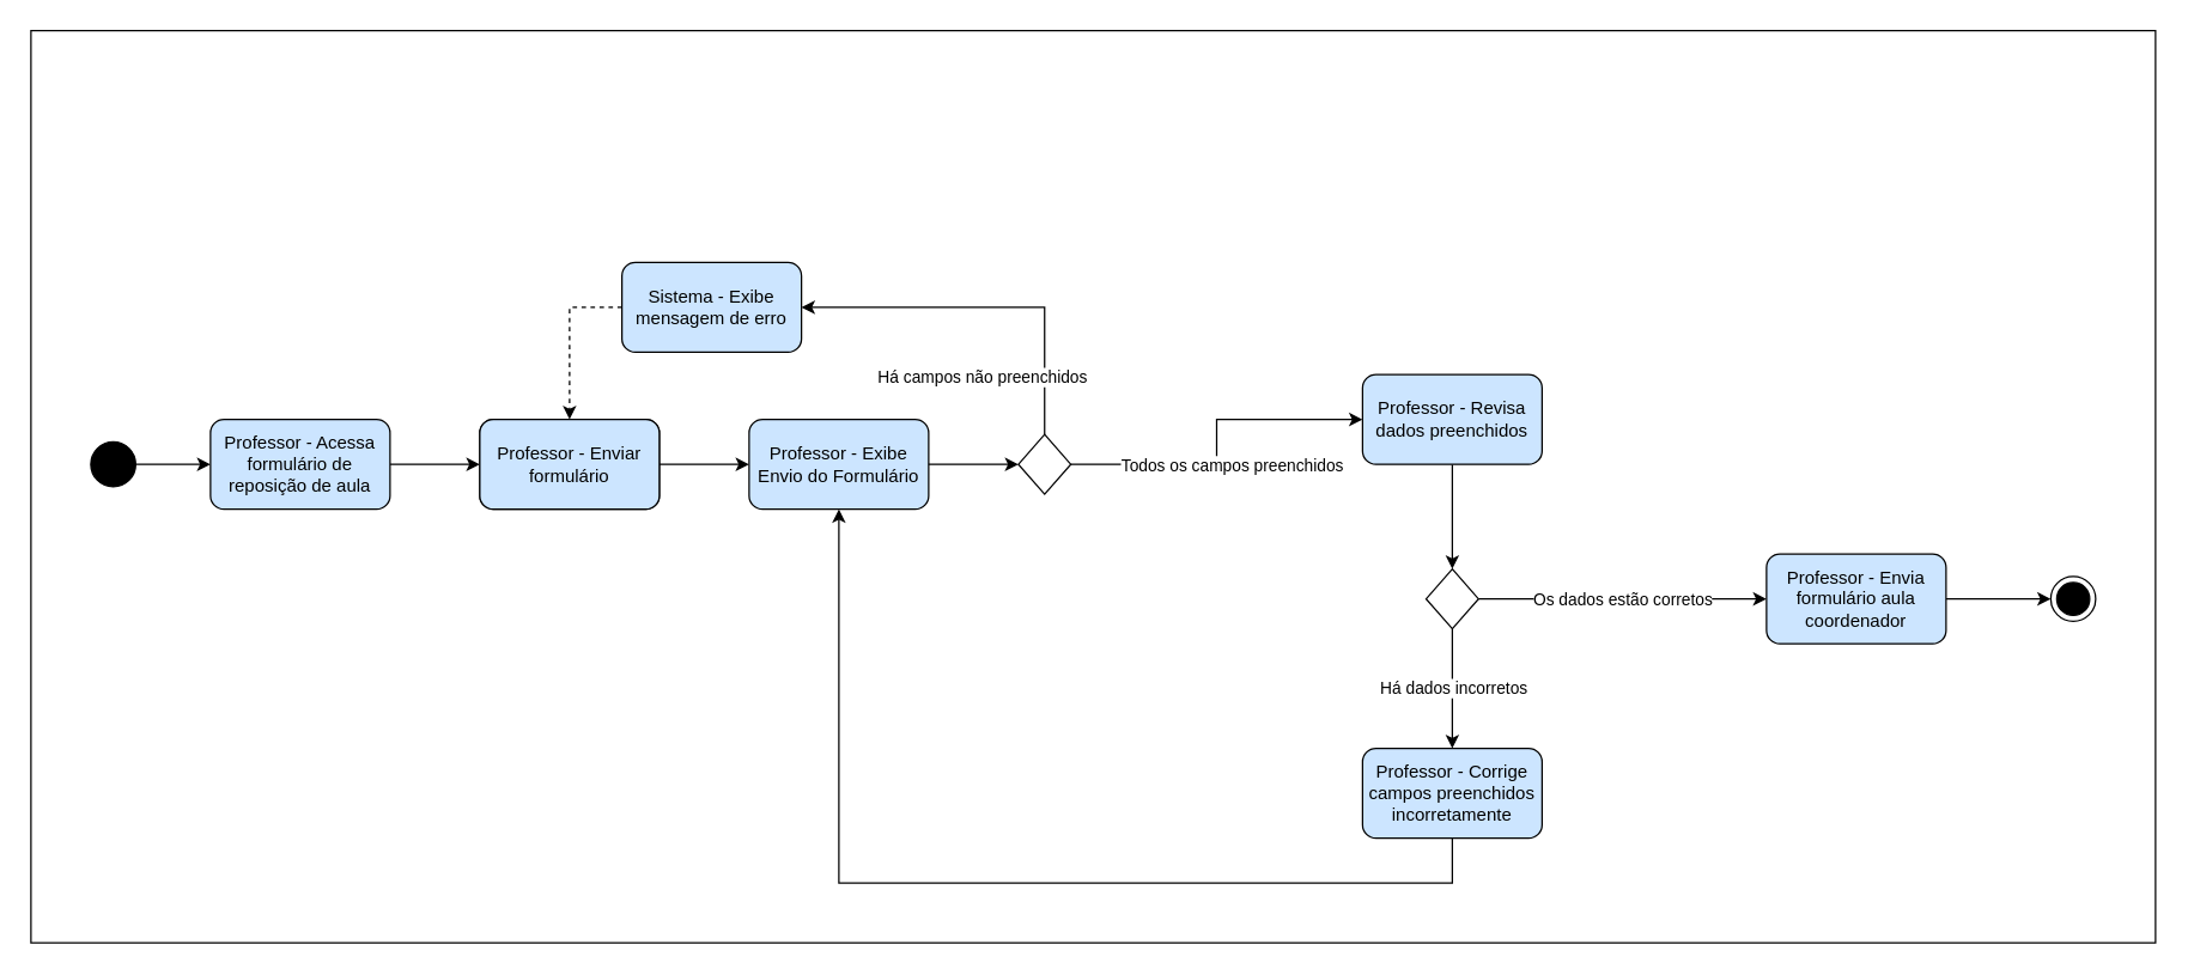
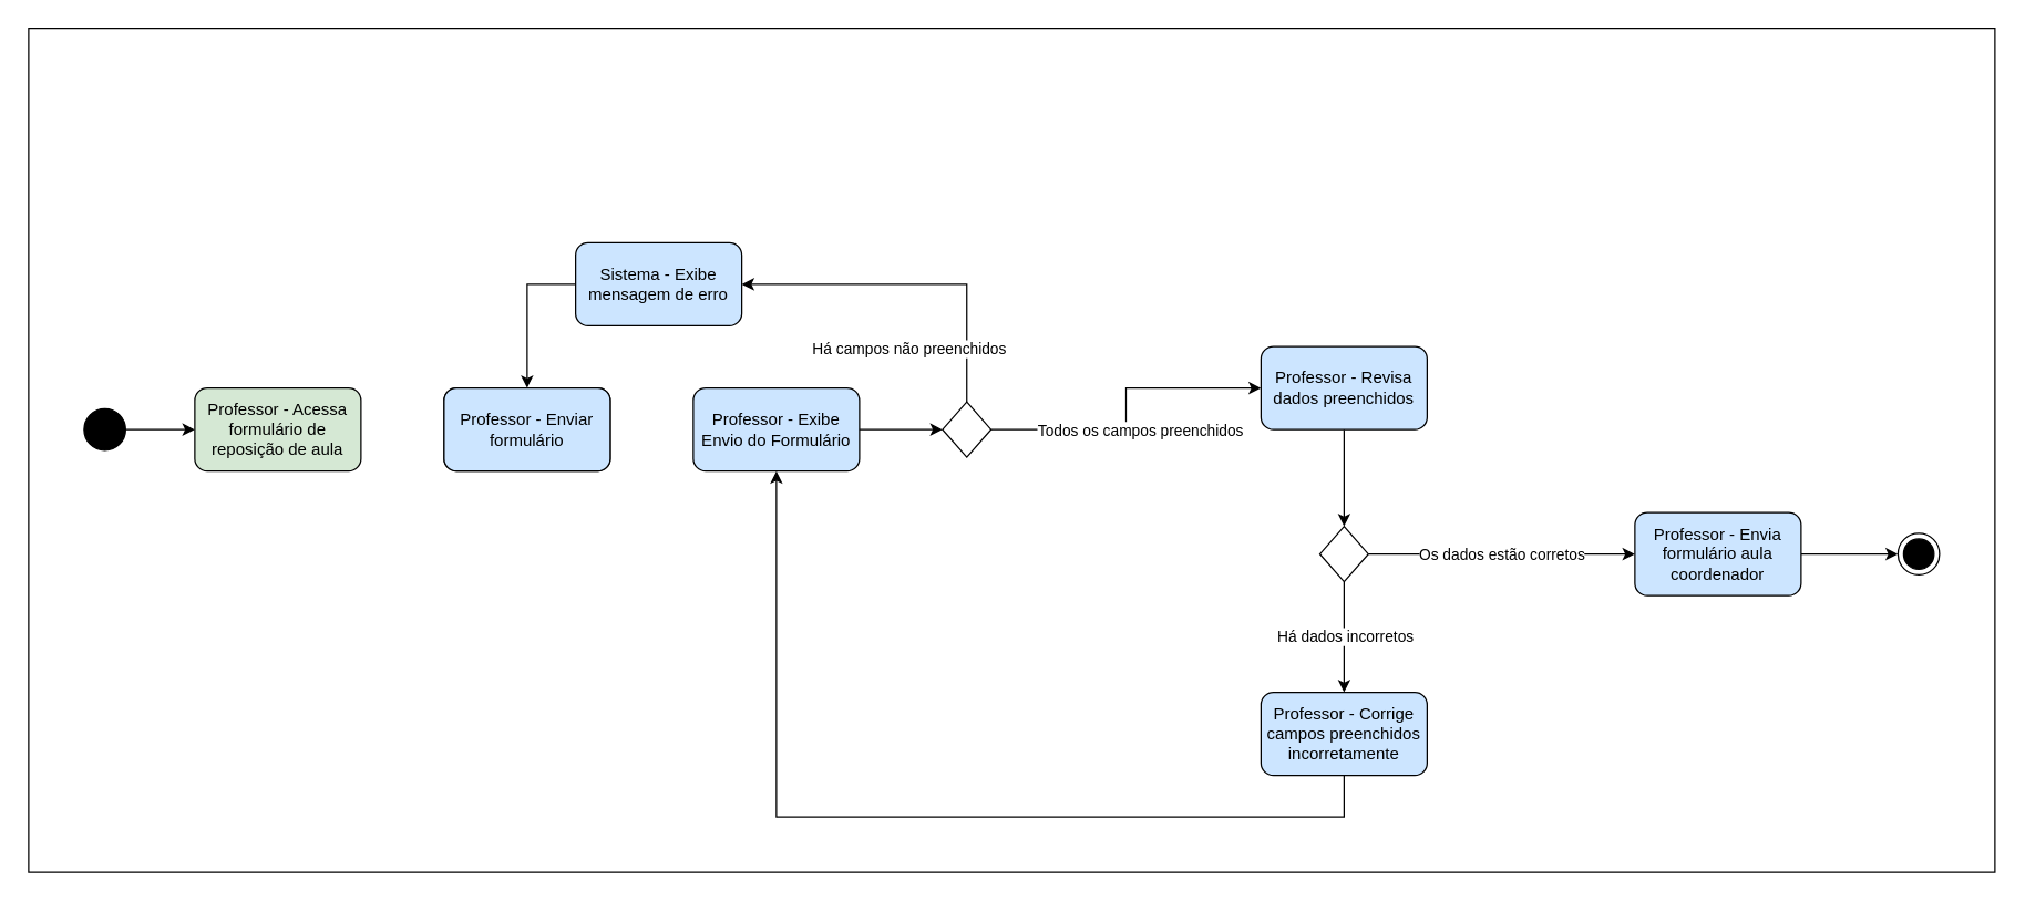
  <mxCell id="0" />
  <mxCell id="1" parent="0" />
  <mxCell id="2" value="" style="rounded=0;whiteSpace=wrap;html=1;fillColor=none;" parent="1" vertex="1"><mxGeometry x="20" y="20" width="1420" height="610" as="geometry" /></mxCell>
  <mxCell id="3" value="" style="ellipse;html=1;shape=endState;fillColor=#000000;strokeColor=#000000;" parent="1" vertex="1"><mxGeometry x="1370" y="385" width="30" height="30" as="geometry" /></mxCell>
  <mxCell id="4" style="edgeStyle=orthogonalEdgeStyle;rounded=0;orthogonalLoop=1;jettySize=auto;html=1;exitX=1;exitY=0.5;exitDx=0;exitDy=0;exitPerimeter=0;entryX=0;entryY=0.5;entryDx=0;entryDy=0;" parent="1" source="5" target="7" edge="1"><mxGeometry relative="1" as="geometry" /></mxCell>
  <mxCell id="5" value="" style="verticalLabelPosition=bottom;verticalAlign=top;html=1;shape=mxgraph.flowchart.on-page_reference;fillColor=#000000;" parent="1" vertex="1"><mxGeometry x="60" y="295" width="30" height="30" as="geometry" /></mxCell>
- <mxCell id="6" style="edgeStyle=orthogonalEdgeStyle;rounded=0;orthogonalLoop=1;jettySize=auto;html=1;exitX=1;exitY=0.5;exitDx=0;exitDy=0;entryX=0;entryY=0.5;entryDx=0;entryDy=0;" parent="1" source="7" target="10" edge="1"><mxGeometry relative="1" as="geometry" /></mxCell>
- <mxCell id="7" value="Professor - Acessa&lt;div&gt;formulário de reposição de aula&lt;/div&gt;" style="rounded=1;whiteSpace=wrap;html=1;fillColor=#CCE5FF;" parent="1" vertex="1"><mxGeometry x="140" y="280" width="120" height="60" as="geometry" /></mxCell>
+ <mxCell id="7" value="Professor - Acessa&lt;div&gt;formulário de reposição de aula&lt;/div&gt;" style="rounded=1;whiteSpace=wrap;html=1;fillColor=#d5e8d4;" parent="1" vertex="1"><mxGeometry x="140" y="280" width="120" height="60" as="geometry" /></mxCell>
  <mxCell id="8" value="Preencher &lt;br&gt;formulário" style="rounded=1;whiteSpace=wrap;html=1;fillColor=#CCE5FF;" parent="1" vertex="1"><mxGeometry x="320" y="280" width="120" height="60" as="geometry" /></mxCell>
- <mxCell id="9" style="edgeStyle=orthogonalEdgeStyle;rounded=0;orthogonalLoop=1;jettySize=auto;html=1;exitX=1;exitY=0.5;exitDx=0;exitDy=0;entryX=0;entryY=0.5;entryDx=0;entryDy=0;" parent="1" source="10" target="13" edge="1"><mxGeometry relative="1" as="geometry"><mxPoint x="525" y="310" as="sourcePoint" /><mxPoint x="750" y="310" as="targetPoint" /></mxGeometry></mxCell>
  <mxCell id="10" value="Professor - Enviar&lt;br&gt;formulário" style="rounded=1;whiteSpace=wrap;html=1;fillColor=#CCE5FF;" parent="1" vertex="1"><mxGeometry x="320" y="280" width="120" height="60" as="geometry" /></mxCell>
  <mxCell id="11" style="edgeStyle=orthogonalEdgeStyle;rounded=0;orthogonalLoop=1;jettySize=auto;html=1;exitX=1;exitY=0.5;exitDx=0;exitDy=0;entryX=0;entryY=0.5;entryDx=0;entryDy=0;" parent="1" source="12" target="3" edge="1"><mxGeometry relative="1" as="geometry" /></mxCell>
  <mxCell id="12" value="Professor - Envia formulário aula coordenador" style="rounded=1;whiteSpace=wrap;html=1;fillColor=#CCE5FF;arcSize=15;" parent="1" vertex="1"><mxGeometry x="1180" y="370" width="120" height="60" as="geometry" /></mxCell>
  <mxCell id="13" value="Professor - Exibe Envio do Formulário" style="rounded=1;whiteSpace=wrap;html=1;fillColor=#CCE5FF;" parent="1" vertex="1"><mxGeometry x="500" y="280" width="120" height="60" as="geometry" /></mxCell>
  <mxCell id="14" value="" style="edgeStyle=orthogonalEdgeStyle;rounded=0;orthogonalLoop=1;jettySize=auto;html=1;exitX=1;exitY=0.5;exitDx=0;exitDy=0;entryX=0;entryY=0.5;entryDx=0;entryDy=0;" parent="1" source="13" target="19" edge="1"><mxGeometry relative="1" as="geometry"><mxPoint x="1369" y="435" as="targetPoint" /><mxPoint x="1260" y="435" as="sourcePoint" /></mxGeometry></mxCell>
  <mxCell id="15" style="edgeStyle=orthogonalEdgeStyle;rounded=0;orthogonalLoop=1;jettySize=auto;html=1;exitX=1;exitY=0.5;exitDx=0;exitDy=0;entryX=0;entryY=0.5;entryDx=0;entryDy=0;" parent="1" source="19" target="21" edge="1"><mxGeometry relative="1" as="geometry"><mxPoint x="1140" y="630" as="targetPoint" /></mxGeometry></mxCell>
  <mxCell id="16" value="Todos os campos preenchidos" style="edgeLabel;html=1;align=center;verticalAlign=middle;resizable=0;points=[];" parent="15" vertex="1" connectable="0"><mxGeometry x="-0.251" y="2" relative="1" as="geometry"><mxPoint x="23" y="2" as="offset" /></mxGeometry></mxCell>
  <mxCell id="17" style="edgeStyle=orthogonalEdgeStyle;rounded=0;orthogonalLoop=1;jettySize=auto;html=1;exitX=0.5;exitY=0;exitDx=0;exitDy=0;entryX=1;entryY=0.5;entryDx=0;entryDy=0;" parent="1" source="19" target="30" edge="1"><mxGeometry relative="1" as="geometry"><mxPoint x="1085" y="210" as="targetPoint" /><Array as="points" /></mxGeometry></mxCell>
  <mxCell id="18" value="Há campos não preenchidos" style="edgeLabel;html=1;align=center;verticalAlign=middle;resizable=0;points=[];" parent="17" vertex="1" connectable="0"><mxGeometry x="0.03" relative="1" as="geometry"><mxPoint y="46" as="offset" /></mxGeometry></mxCell>
  <mxCell id="19" value="" style="rhombus;whiteSpace=wrap;html=1;" parent="1" vertex="1"><mxGeometry x="680" y="290" width="35" height="40" as="geometry" /></mxCell>
  <mxCell id="20" style="edgeStyle=orthogonalEdgeStyle;rounded=0;orthogonalLoop=1;jettySize=auto;html=1;exitX=0.5;exitY=1;exitDx=0;exitDy=0;entryX=0.5;entryY=0;entryDx=0;entryDy=0;" parent="1" source="21" target="24" edge="1"><mxGeometry relative="1" as="geometry" /></mxCell>
  <mxCell id="21" value="Professor - Revisa dados preenchidos" style="rounded=1;whiteSpace=wrap;html=1;fillColor=#CCE5FF;arcSize=15;" parent="1" vertex="1"><mxGeometry x="910" y="250" width="120" height="60" as="geometry" /></mxCell>
  <mxCell id="22" style="edgeStyle=orthogonalEdgeStyle;rounded=0;orthogonalLoop=1;jettySize=auto;html=1;exitX=1;exitY=0.5;exitDx=0;exitDy=0;entryX=0;entryY=0.5;entryDx=0;entryDy=0;" parent="1" source="24" target="12" edge="1"><mxGeometry relative="1" as="geometry"><mxPoint x="1582.5" y="620" as="targetPoint" /></mxGeometry></mxCell>
  <mxCell id="23" value="Os dados estão corretos" style="edgeLabel;html=1;align=center;verticalAlign=middle;resizable=0;points=[];" parent="22" vertex="1" connectable="0"><mxGeometry x="-0.243" y="-1" relative="1" as="geometry"><mxPoint x="23" y="-1" as="offset" /></mxGeometry></mxCell>
  <mxCell id="24" value="" style="rhombus;whiteSpace=wrap;html=1;" parent="1" vertex="1"><mxGeometry x="952.5" y="380" width="35" height="40" as="geometry" /></mxCell>
  <mxCell id="25" value="Professor - Corrige campos preenchidos incorretamente" style="rounded=1;whiteSpace=wrap;html=1;fillColor=#CCE5FF;arcSize=15;" parent="1" vertex="1"><mxGeometry x="910" y="500" width="120" height="60" as="geometry" /></mxCell>
  <mxCell id="26" style="edgeStyle=orthogonalEdgeStyle;rounded=0;orthogonalLoop=1;jettySize=auto;html=1;exitX=0.5;exitY=1;exitDx=0;exitDy=0;" parent="1" source="24" target="25" edge="1"><mxGeometry relative="1" as="geometry"><mxPoint x="970.17" y="501.84" as="targetPoint" /></mxGeometry></mxCell>
  <mxCell id="27" value="Há dados incorretos" style="edgeLabel;html=1;align=center;verticalAlign=middle;resizable=0;points=[];" parent="26" vertex="1" connectable="0"><mxGeometry x="-0.248" y="-1" relative="1" as="geometry"><mxPoint x="1" y="9" as="offset" /></mxGeometry></mxCell>
  <mxCell id="28" style="edgeStyle=orthogonalEdgeStyle;rounded=0;orthogonalLoop=1;jettySize=auto;html=1;entryX=0.5;entryY=1;entryDx=0;entryDy=0;exitX=0.5;exitY=1;exitDx=0;exitDy=0;" parent="1" source="25" target="13" edge="1"><mxGeometry relative="1" as="geometry"><mxPoint x="971.259" y="729.88" as="sourcePoint" /><mxPoint x="950" y="670" as="targetPoint" /><Array as="points"><mxPoint x="970" y="590" /><mxPoint x="560" y="590" /></Array></mxGeometry></mxCell>
- <mxCell id="29" style="edgeStyle=orthogonalEdgeStyle;rounded=0;orthogonalLoop=1;jettySize=auto;html=1;exitX=0;exitY=0.5;exitDx=0;exitDy=0;entryX=0.5;entryY=0;entryDx=0;entryDy=0;dashed=1;" parent="1" source="30" target="10" edge="1"><mxGeometry relative="1" as="geometry" /></mxCell>
+ <mxCell id="29" style="edgeStyle=orthogonalEdgeStyle;rounded=0;orthogonalLoop=1;jettySize=auto;html=1;exitX=0;exitY=0.5;exitDx=0;exitDy=0;entryX=0.5;entryY=0;entryDx=0;entryDy=0;" parent="1" source="30" target="10" edge="1"><mxGeometry relative="1" as="geometry" /></mxCell>
  <mxCell id="30" value="Sistema - Exibe mensagem de erro" style="rounded=1;whiteSpace=wrap;html=1;fillColor=#CCE5FF;" parent="1" vertex="1"><mxGeometry x="415" y="175" width="120" height="60" as="geometry" /></mxCell>
